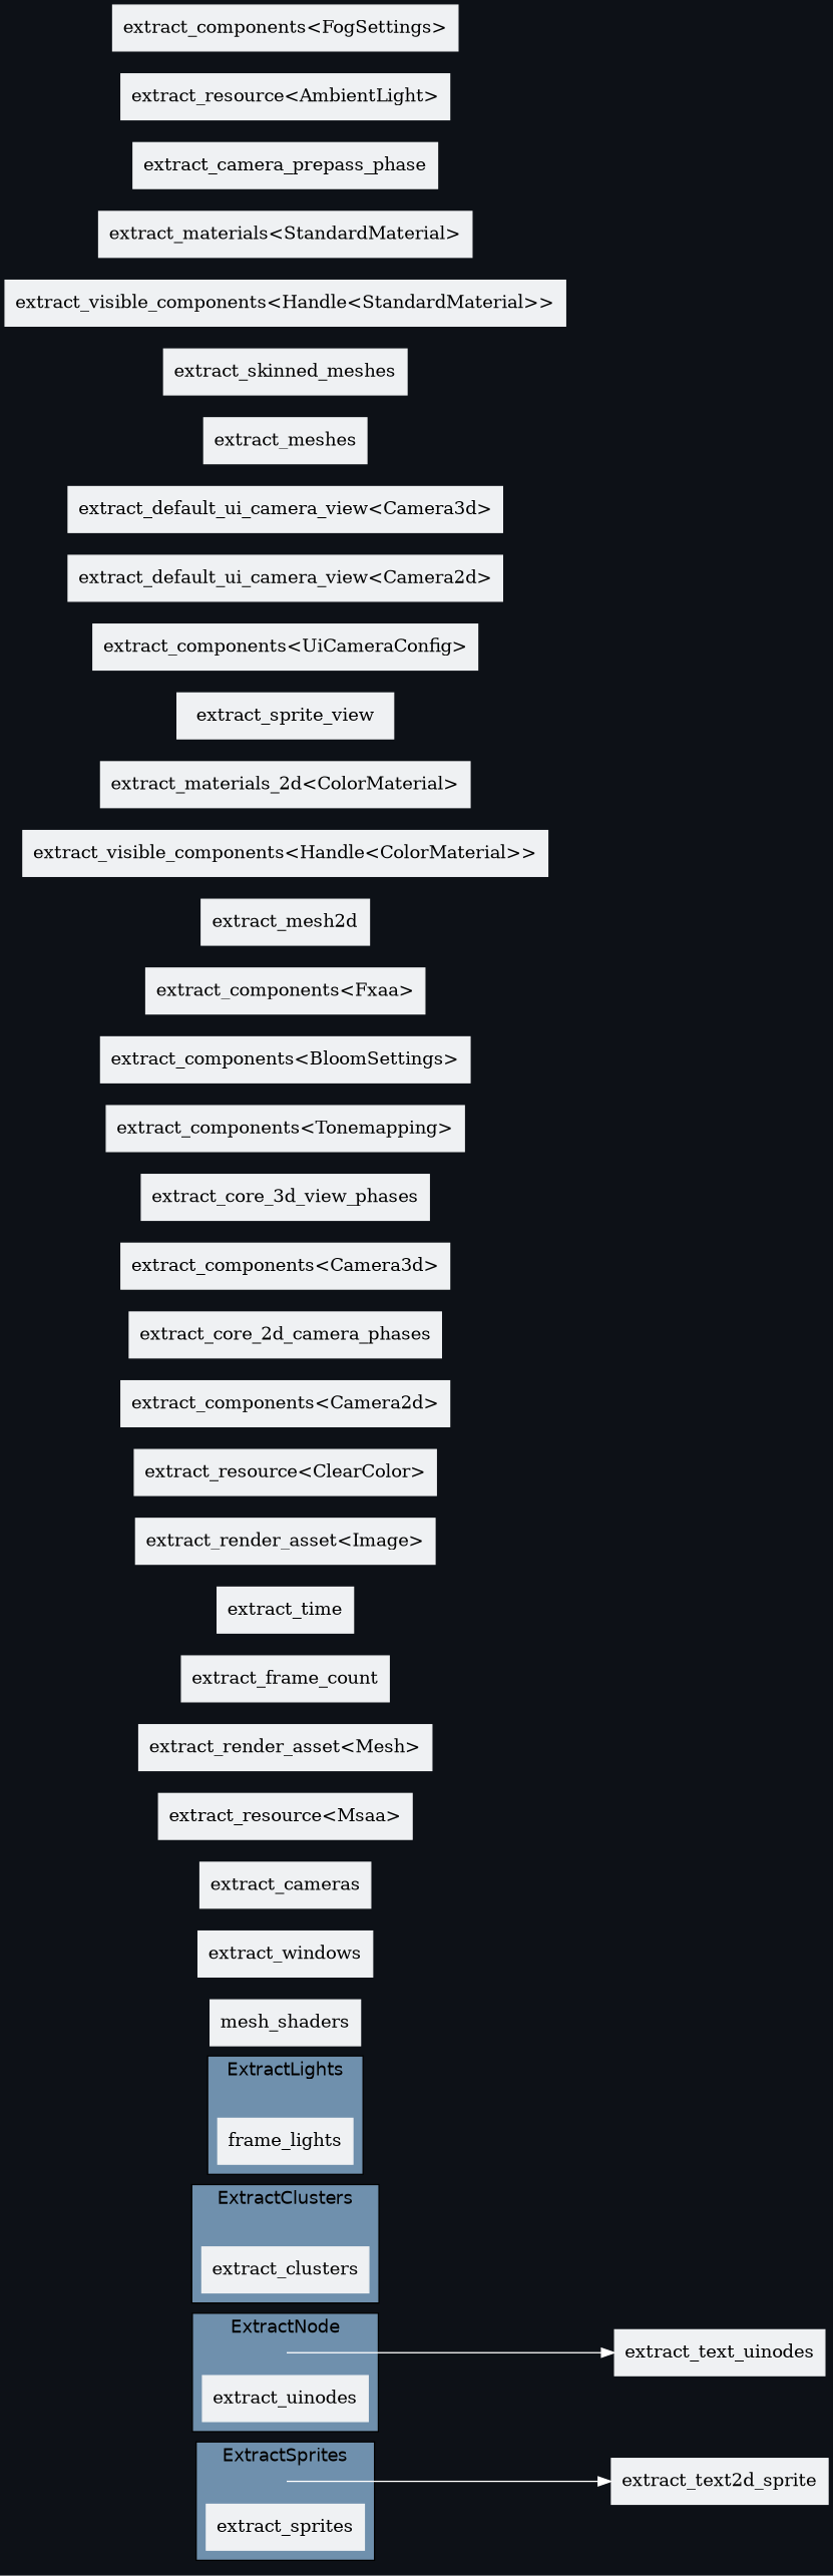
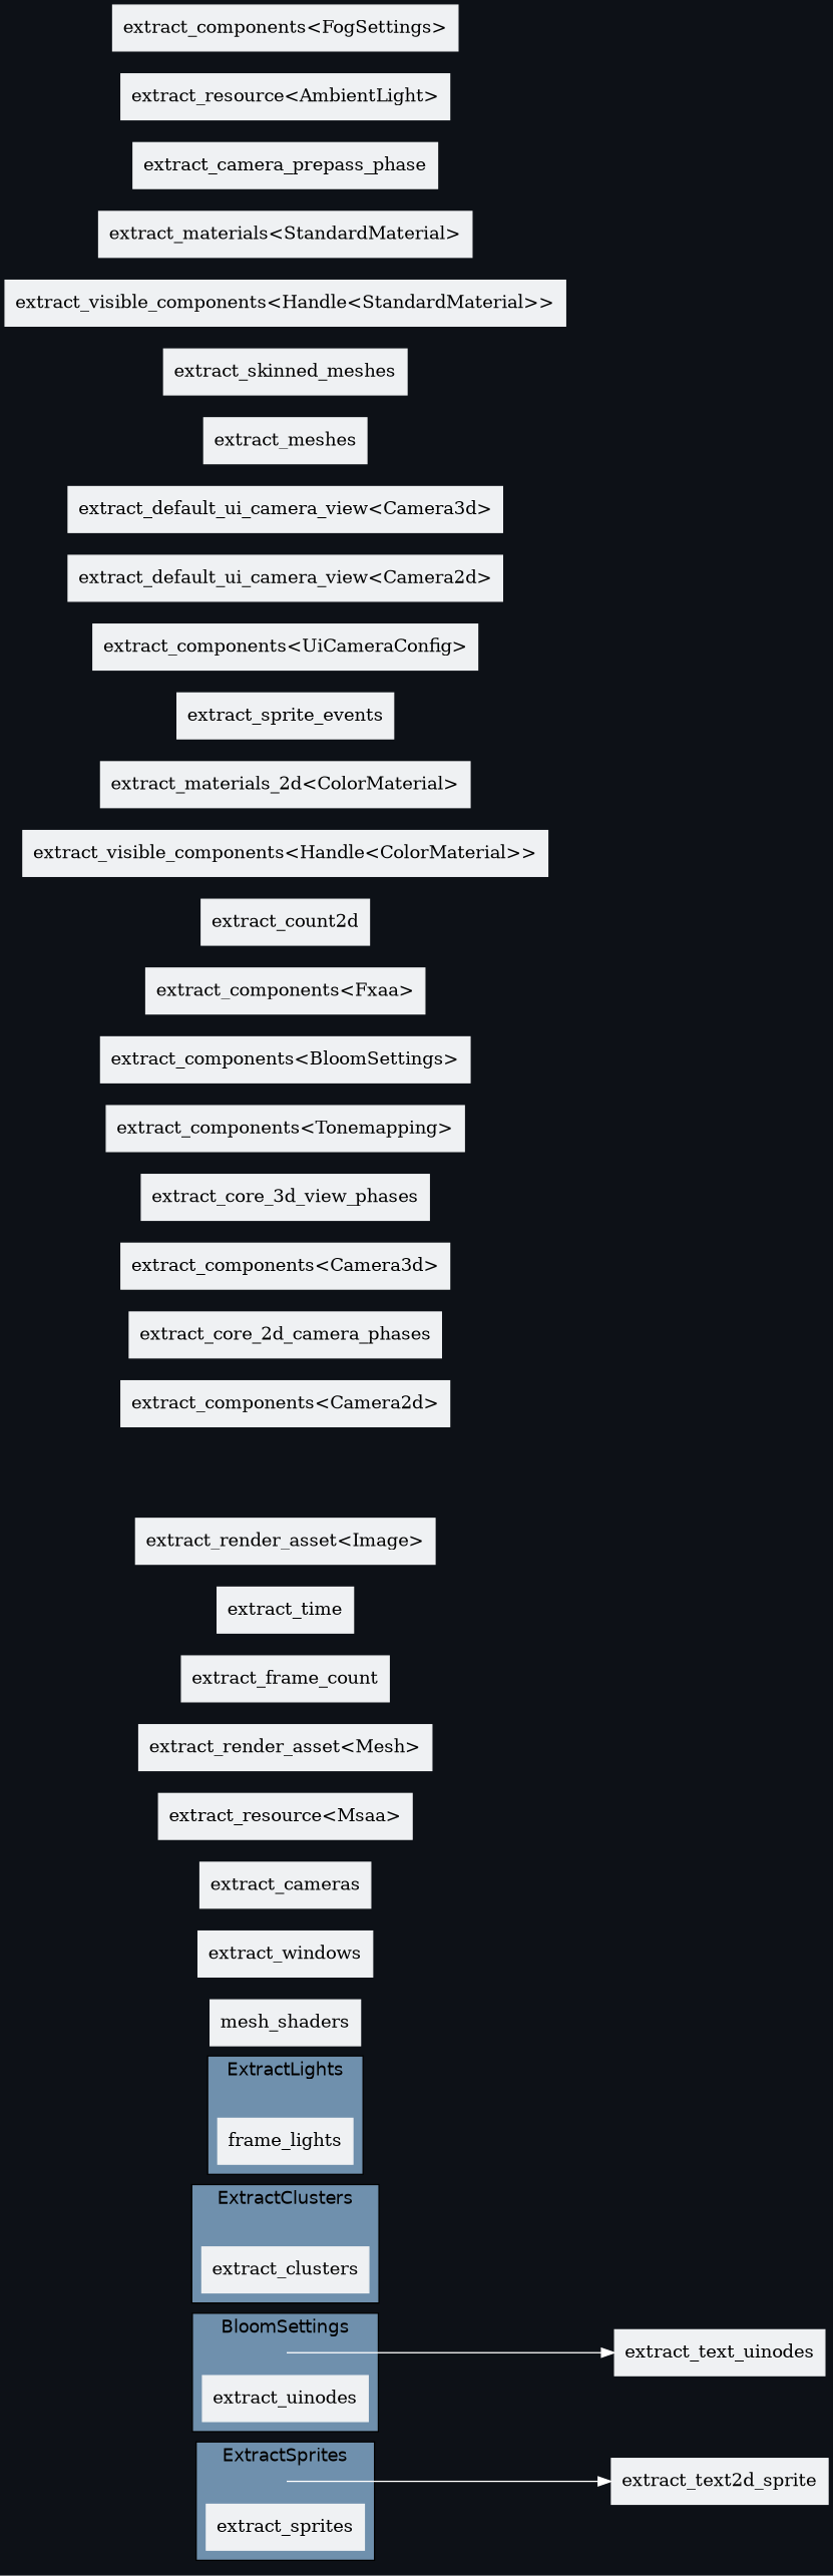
  digraph {
    bgcolor="#0d1117"
    compound=true
    fontname=Helvetica
    rankdir=LR
    splines=spline
    node [color="#eff1f3" fillcolor="#eff1f3" shape=box style=filled]
    edge [color=white]
    "set_marker_node_Set(20)" [height=0 shape=point style=invis]
    n2 [label=extract_sprites]
    "set_marker_node_Set(27)" [height=0 shape=point style=invis]
    n4 [label=extract_uinodes]
    "set_marker_node_Set(37)" [height=0 shape=point style=invis]
    n6 [label=extract_clusters]
    "set_marker_node_Set(39)" [height=0 shape=point style=invis]
    n8 [label=frame_lights]
    n9 [label=extract_text2d_sprite]
    n10 [label=extract_text_uinodes]
    n11 [label=mesh_shaders]
    n12 [label=extract_windows]
    n13 [label=extract_cameras]
    n14 [label="extract_resource<Msaa>"]
    n15 [label="extract_render_asset<Mesh>"]
    n16 [label=extract_frame_count]
    n17 [label=extract_time]
    n18 [label="extract_render_asset<Image>"]
-   n19 [label="extract_resource<ClearColor>"]
    n20 [label="extract_components<Camera2d>"]
    n21 [label=extract_core_2d_camera_phases]
    n22 [label="extract_components<Camera3d>"]
    n23 [label=extract_core_3d_view_phases]
    n24 [label="extract_components<Tonemapping>"]
    n25 [label="extract_components<BloomSettings>"]
    n26 [label="extract_components<Fxaa>"]
-   n27 [label=extract_mesh2d]
+   n27 [label=extract_count2d]
    n28 [label="extract_visible_components<Handle<ColorMaterial>>"]
    n29 [label="extract_materials_2d<ColorMaterial>"]
-   n30 [label=extract_sprite_view]
+   n30 [label=extract_sprite_events]
    n31 [label="extract_components<UiCameraConfig>"]
    n32 [label="extract_default_ui_camera_view<Camera2d>"]
    n33 [label="extract_default_ui_camera_view<Camera3d>"]
    n34 [label=extract_meshes]
    n35 [label=extract_skinned_meshes]
    n36 [label="extract_visible_components<Handle<StandardMaterial>>"]
    n37 [label="extract_materials<StandardMaterial>"]
    n38 [label=extract_camera_prepass_phase]
    n39 [label="extract_resource<AmbientLight>"]
    n40 [label="extract_components<FogSettings>"]
    subgraph cluster_1 {
      bgcolor="#6f90ad"
      label=ExtractSprites
      "set_marker_node_Set(20)"
      n2
    }
    subgraph cluster_2 {
      bgcolor="#6f90ad"
-     label=ExtractNode
+     label=BloomSettings
      "set_marker_node_Set(27)"
      n4
    }
    subgraph cluster_3 {
      bgcolor="#6f90ad"
      label=ExtractClusters
      "set_marker_node_Set(37)"
      n6
    }
    subgraph cluster_4 {
      bgcolor="#6f90ad"
      label=ExtractLights
      "set_marker_node_Set(39)"
      n8
    }
    "set_marker_node_Set(20)" -> n9
    "set_marker_node_Set(27)" -> n10
  }
